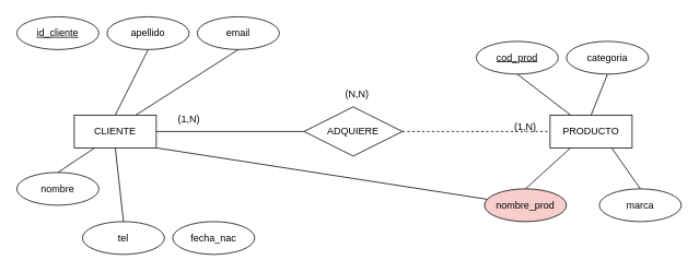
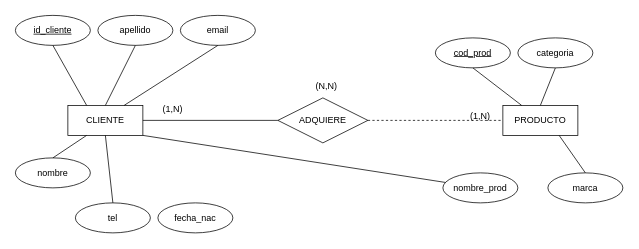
  <mxCell id="0" />
  <mxCell id="1" parent="0" />
  <mxCell id="2" value="CLIENTE" style="whiteSpace=wrap;html=1;align=center;" vertex="1" parent="1"><mxGeometry x="90" y="140" width="100" height="40" as="geometry" /></mxCell>
  <mxCell id="3" value="PRODUCTO" style="whiteSpace=wrap;html=1;align=center;" vertex="1" parent="1"><mxGeometry x="670" y="140" width="100" height="40" as="geometry" /></mxCell>
  <mxCell id="4" value="ADQUIERE" style="shape=rhombus;perimeter=rhombusPerimeter;whiteSpace=wrap;html=1;align=center;" vertex="1" parent="1"><mxGeometry x="370" y="130" width="120" height="60" as="geometry" /></mxCell>
  <mxCell id="5" value="" style="endArrow=none;html=1;rounded=0;exitX=1;exitY=0.5;exitDx=0;exitDy=0;entryX=0;entryY=0.5;entryDx=0;entryDy=0;" edge="1" parent="1" source="2" target="4"><mxGeometry relative="1" as="geometry"><mxPoint x="210" y="159.5" as="sourcePoint" /><mxPoint x="340" y="160" as="targetPoint" /></mxGeometry></mxCell>
  <mxCell id="6" value="" style="endArrow=none;html=1;rounded=0;exitX=1;exitY=0.5;exitDx=0;exitDy=0;entryX=0;entryY=0.5;entryDx=0;entryDy=0;dashed=1;" edge="1" parent="1" source="4" target="3"><mxGeometry relative="1" as="geometry"><mxPoint x="510" y="260" as="sourcePoint" /><mxPoint x="670" y="260" as="targetPoint" /></mxGeometry></mxCell>
  <mxCell id="7" value="(1,N)" style="text;strokeColor=none;align=center;fillColor=none;html=1;verticalAlign=middle;whiteSpace=wrap;rounded=0;" vertex="1" parent="1"><mxGeometry x="200" y="130" width="60" height="30" as="geometry" /></mxCell>
  <mxCell id="8" value="(1,N)" style="text;strokeColor=none;align=center;fillColor=none;html=1;verticalAlign=middle;whiteSpace=wrap;rounded=0;" vertex="1" parent="1"><mxGeometry x="610" y="140" width="60" height="30" as="geometry" /></mxCell>
  <mxCell id="9" value="(N,N)" style="text;strokeColor=none;align=center;fillColor=none;html=1;verticalAlign=middle;whiteSpace=wrap;rounded=0;" vertex="1" parent="1"><mxGeometry x="405" y="100" width="60" height="30" as="geometry" /></mxCell>
  <mxCell id="10" value="id_cliente" style="ellipse;whiteSpace=wrap;html=1;align=center;fontStyle=4;" vertex="1" parent="1"><mxGeometry x="20" y="20" width="100" height="40" as="geometry" /></mxCell>
  <mxCell id="11" value="cod_prod" style="ellipse;whiteSpace=wrap;html=1;align=center;fontStyle=4;" vertex="1" parent="1"><mxGeometry x="580" y="50" width="100" height="40" as="geometry" /></mxCell>
  <mxCell id="12" value="nombre" style="ellipse;whiteSpace=wrap;html=1;align=center;" vertex="1" parent="1"><mxGeometry x="20" y="210" width="100" height="40" as="geometry" /></mxCell>
  <mxCell id="13" value="tel" style="ellipse;whiteSpace=wrap;html=1;align=center;" vertex="1" parent="1"><mxGeometry x="100" y="270" width="100" height="40" as="geometry" /></mxCell>
  <mxCell id="14" value="apellido" style="ellipse;whiteSpace=wrap;html=1;align=center;" vertex="1" parent="1"><mxGeometry x="130" y="20" width="100" height="40" as="geometry" /></mxCell>
  <mxCell id="15" value="email" style="ellipse;whiteSpace=wrap;html=1;align=center;" vertex="1" parent="1"><mxGeometry x="240" y="20" width="100" height="40" as="geometry" /></mxCell>
  <mxCell id="16" value="fecha_nac" style="ellipse;whiteSpace=wrap;html=1;align=center;" vertex="1" parent="1"><mxGeometry x="210" y="270" width="100" height="40" as="geometry" /></mxCell>
- <mxCell id="17" value="nombre_prod" style="ellipse;whiteSpace=wrap;html=1;align=center;fillColor=#f8cecc;" vertex="1" parent="1"><mxGeometry x="590" y="230" width="100" height="40" as="geometry" /></mxCell>
+ <mxCell id="17" value="nombre_prod" style="ellipse;whiteSpace=wrap;html=1;align=center;" vertex="1" parent="1"><mxGeometry x="590" y="230" width="100" height="40" as="geometry" /></mxCell>
  <mxCell id="18" value="marca" style="ellipse;whiteSpace=wrap;html=1;align=center;" vertex="1" parent="1"><mxGeometry x="730" y="230" width="100" height="40" as="geometry" /></mxCell>
  <mxCell id="19" value="categoria" style="ellipse;whiteSpace=wrap;html=1;align=center;" vertex="1" parent="1"><mxGeometry x="690" y="50" width="100" height="40" as="geometry" /></mxCell>
  <mxCell id="20" value="" style="endArrow=none;html=1;rounded=0;exitX=0.25;exitY=1;exitDx=0;exitDy=0;entryX=0.5;entryY=0;entryDx=0;entryDy=0;" edge="1" parent="1" source="2" target="12"><mxGeometry relative="1" as="geometry"><mxPoint x="190" y="350" as="sourcePoint" /><mxPoint x="350" y="350" as="targetPoint" /></mxGeometry></mxCell>
  <mxCell id="21" value="" style="endArrow=none;html=1;rounded=0;exitX=0.5;exitY=1;exitDx=0;exitDy=0;entryX=0.5;entryY=0;entryDx=0;entryDy=0;" edge="1" parent="1" source="2" target="13"><mxGeometry relative="1" as="geometry"><mxPoint x="40" y="390" as="sourcePoint" /><mxPoint x="200" y="390" as="targetPoint" /></mxGeometry></mxCell>
  <mxCell id="22" value="" style="endArrow=none;html=1;rounded=0;exitX=1;exitY=1;exitDx=0;exitDy=0;" edge="1" parent="1" source="2" target="17"><mxGeometry relative="1" as="geometry"><mxPoint x="140" y="330" as="sourcePoint" /><mxPoint x="260" y="270" as="targetPoint" /></mxGeometry></mxCell>
+ <mxCell id="23" value="" style="endArrow=none;html=1;rounded=0;exitX=0.5;exitY=1;exitDx=0;exitDy=0;entryX=0.25;entryY=0;entryDx=0;entryDy=0;" edge="1" parent="1" source="10" target="2"><mxGeometry relative="1" as="geometry"><mxPoint x="130" y="380" as="sourcePoint" /><mxPoint x="290" y="380" as="targetPoint" /></mxGeometry></mxCell>
  <mxCell id="24" value="" style="endArrow=none;html=1;rounded=0;exitX=0.5;exitY=1;exitDx=0;exitDy=0;entryX=0.5;entryY=0;entryDx=0;entryDy=0;" edge="1" parent="1" source="14" target="2"><mxGeometry relative="1" as="geometry"><mxPoint x="120" y="340" as="sourcePoint" /><mxPoint x="280" y="340" as="targetPoint" /></mxGeometry></mxCell>
  <mxCell id="25" value="" style="endArrow=none;html=1;rounded=0;exitX=0.5;exitY=1;exitDx=0;exitDy=0;entryX=0.75;entryY=0;entryDx=0;entryDy=0;" edge="1" parent="1" source="15" target="2"><mxGeometry relative="1" as="geometry"><mxPoint x="180" y="370" as="sourcePoint" /><mxPoint x="340" y="370" as="targetPoint" /></mxGeometry></mxCell>
  <mxCell id="26" value="" style="endArrow=none;html=1;rounded=0;exitX=0.5;exitY=1;exitDx=0;exitDy=0;entryX=0.25;entryY=0;entryDx=0;entryDy=0;" edge="1" parent="1" source="11" target="3"><mxGeometry relative="1" as="geometry"><mxPoint x="730" y="310" as="sourcePoint" /><mxPoint x="890" y="310" as="targetPoint" /></mxGeometry></mxCell>
- <mxCell id="27" value="" style="endArrow=none;html=1;rounded=0;exitX=0.25;exitY=1;exitDx=0;exitDy=0;entryX=0.5;entryY=0;entryDx=0;entryDy=0;" edge="1" parent="1" source="3" target="17"><mxGeometry relative="1" as="geometry"><mxPoint x="620" y="330" as="sourcePoint" /><mxPoint x="780" y="330" as="targetPoint" /></mxGeometry></mxCell>
  <mxCell id="28" value="" style="endArrow=none;html=1;rounded=0;exitX=0.75;exitY=1;exitDx=0;exitDy=0;entryX=0.5;entryY=0;entryDx=0;entryDy=0;" edge="1" parent="1" source="3" target="18"><mxGeometry relative="1" as="geometry"><mxPoint x="690" y="320" as="sourcePoint" /><mxPoint x="850" y="320" as="targetPoint" /></mxGeometry></mxCell>
  <mxCell id="29" value="" style="endArrow=none;html=1;rounded=0;exitX=0.5;exitY=1;exitDx=0;exitDy=0;entryX=0.5;entryY=0;entryDx=0;entryDy=0;" edge="1" parent="1" source="19" target="3"><mxGeometry relative="1" as="geometry"><mxPoint x="470" y="330" as="sourcePoint" /><mxPoint x="630" y="330" as="targetPoint" /></mxGeometry></mxCell>
